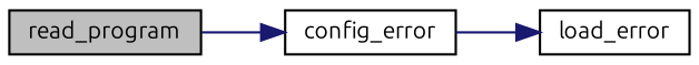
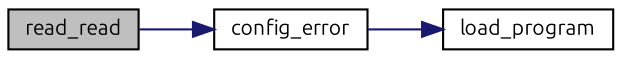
  digraph {
    fontname=Ubuntu
    rankdir=LR
    node [color=black fillcolor=white fontname=Ubuntu fontsize=10 shape=record style=filled]
    edge [color=midnightblue fontname=Ubuntu fontsize=10 labelfontname=FreeSans labelfontsize=10 style=solid]
-   n1 [fillcolor=grey75 fontcolor=black height=0.2 label=read_program width=0.4]
+   n1 [fillcolor=grey75 fontcolor=black height=0.2 label=read_read width=0.4]
    n2 [height=0.2 label=config_error width=0.4]
-   n3 [height=0.2 label=load_error width=0.4]
+   n3 [height=0.2 label=load_program width=0.4]
    n1 -> n2
    n2 -> n3
  }
